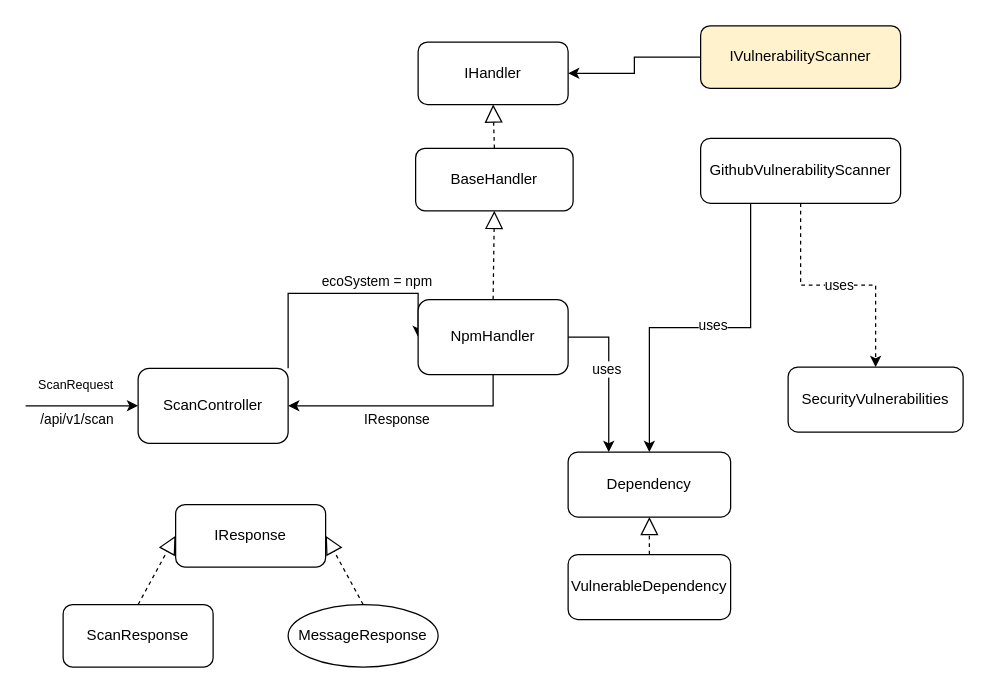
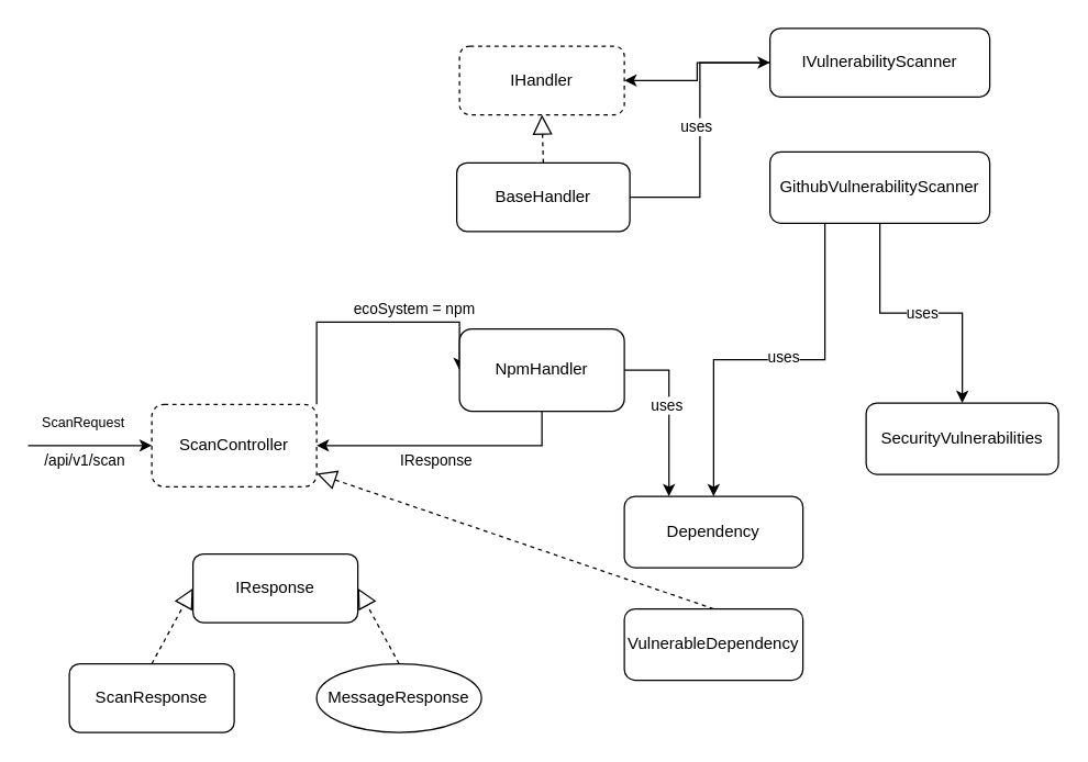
  <mxCell id="0" />
  <mxCell id="1" parent="0" />
  <mxCell id="2" style="edgeStyle=orthogonalEdgeStyle;rounded=0;orthogonalLoop=1;jettySize=auto;html=1;exitX=1;exitY=0;exitDx=0;exitDy=0;entryX=0;entryY=0.5;entryDx=0;entryDy=0;" edge="1" parent="1" source="4" target="11"><mxGeometry relative="1" as="geometry"><mxPoint x="330" y="204" as="targetPoint" /><Array as="points"><mxPoint x="230" y="234" /></Array></mxGeometry></mxCell>
  <mxCell id="3" value="ecoSystem = npm" style="edgeLabel;html=1;align=center;verticalAlign=middle;resizable=0;points=[];" vertex="1" connectable="0" parent="2"><mxGeometry x="0.337" y="2" relative="1" as="geometry"><mxPoint x="-3" y="-8" as="offset" /></mxGeometry></mxCell>
- <mxCell id="4" value="ScanController" style="rounded=1;whiteSpace=wrap;html=1;" vertex="1" parent="1"><mxGeometry x="110" y="294" width="120" height="60" as="geometry" /></mxCell>
+ <mxCell id="4" value="ScanController" style="rounded=1;whiteSpace=wrap;html=1;dashed=1;" vertex="1" parent="1"><mxGeometry x="110" y="294" width="120" height="60" as="geometry" /></mxCell>
  <mxCell id="5" value="" style="endArrow=classic;html=1;rounded=0;entryX=0;entryY=0.5;entryDx=0;entryDy=0;" edge="1" parent="1" target="4"><mxGeometry width="50" height="50" relative="1" as="geometry"><mxPoint x="20" y="324" as="sourcePoint" /><mxPoint x="70" y="314" as="targetPoint" /></mxGeometry></mxCell>
  <mxCell id="6" value="/api/v1/scan" style="edgeLabel;html=1;align=center;verticalAlign=middle;resizable=0;points=[];" vertex="1" connectable="0" parent="5"><mxGeometry x="-0.267" y="-5" relative="1" as="geometry"><mxPoint x="7" y="5" as="offset" /></mxGeometry></mxCell>
  <mxCell id="7" style="edgeStyle=orthogonalEdgeStyle;rounded=0;orthogonalLoop=1;jettySize=auto;html=1;exitX=0.5;exitY=1;exitDx=0;exitDy=0;entryX=1;entryY=0.5;entryDx=0;entryDy=0;" edge="1" parent="1" source="11" target="4"><mxGeometry relative="1" as="geometry" /></mxCell>
  <mxCell id="8" value="IResponse" style="edgeLabel;html=1;align=center;verticalAlign=middle;resizable=0;points=[];" vertex="1" connectable="0" parent="7"><mxGeometry x="-0.019" y="-2" relative="1" as="geometry"><mxPoint x="-10" y="12" as="offset" /></mxGeometry></mxCell>
  <mxCell id="9" style="edgeStyle=orthogonalEdgeStyle;rounded=0;orthogonalLoop=1;jettySize=auto;html=1;exitX=1;exitY=0.5;exitDx=0;exitDy=0;entryX=0.25;entryY=0;entryDx=0;entryDy=0;" edge="1" parent="1" source="11" target="30"><mxGeometry relative="1" as="geometry" /></mxCell>
  <mxCell id="10" value="uses" style="edgeLabel;html=1;align=center;verticalAlign=middle;resizable=0;points=[];" vertex="1" connectable="0" parent="9"><mxGeometry x="-0.271" y="-2" relative="1" as="geometry"><mxPoint y="13" as="offset" /></mxGeometry></mxCell>
  <mxCell id="11" value="NpmHandler" style="rounded=1;whiteSpace=wrap;html=1;" vertex="1" parent="1"><mxGeometry x="334" y="239" width="120" height="60" as="geometry" /></mxCell>
+ <mxCell id="12" style="edgeStyle=orthogonalEdgeStyle;rounded=0;orthogonalLoop=1;jettySize=auto;html=1;entryX=0;entryY=0.5;entryDx=0;entryDy=0;" edge="1" parent="1" source="14" target="21"><mxGeometry relative="1" as="geometry" /></mxCell>
+ <mxCell id="13" value="uses&amp;nbsp;" style="edgeLabel;html=1;align=center;verticalAlign=middle;resizable=0;points=[];" vertex="1" connectable="0" parent="12"><mxGeometry x="0.174" y="2" relative="1" as="geometry"><mxPoint y="14" as="offset" /></mxGeometry></mxCell>
  <mxCell id="14" value="BaseHandler" style="rounded=1;whiteSpace=wrap;html=1;" vertex="1" parent="1"><mxGeometry x="332" y="118" width="126" height="50" as="geometry" /></mxCell>
- <mxCell id="15" value="IHandler" style="rounded=1;whiteSpace=wrap;html=1;" vertex="1" parent="1"><mxGeometry x="334" y="33" width="120" height="50" as="geometry" /></mxCell>
+ <mxCell id="15" value="IHandler" style="rounded=1;whiteSpace=wrap;html=1;dashed=1;" vertex="1" parent="1"><mxGeometry x="334" y="33" width="120" height="50" as="geometry" /></mxCell>
  <mxCell id="16" value="IResponse" style="rounded=1;whiteSpace=wrap;html=1;" vertex="1" parent="1"><mxGeometry x="140" y="403" width="120" height="50" as="geometry" /></mxCell>
  <mxCell id="17" value="MessageResponse" style="ellipse;whiteSpace=wrap;html=1;" vertex="1" parent="1"><mxGeometry x="230" y="483" width="120" height="50" as="geometry" /></mxCell>
  <mxCell id="18" value="ScanResponse" style="rounded=1;whiteSpace=wrap;html=1;" vertex="1" parent="1"><mxGeometry x="50" y="483" width="120" height="50" as="geometry" /></mxCell>
  <mxCell id="19" value="&lt;font style=&quot;font-size: 10px;&quot;&gt;ScanRequest&lt;/font&gt;" style="text;html=1;align=center;verticalAlign=middle;resizable=0;points=[];autosize=1;strokeColor=none;fillColor=none;" vertex="1" parent="1"><mxGeometry x="20" y="292" width="80" height="30" as="geometry" /></mxCell>
  <mxCell id="20" value="" style="edgeStyle=orthogonalEdgeStyle;rounded=0;orthogonalLoop=1;jettySize=auto;html=1;" edge="1" parent="1" source="21" target="15"><mxGeometry relative="1" as="geometry" /></mxCell>
- <mxCell id="21" value="IVulnerabilityScanner" style="rounded=1;whiteSpace=wrap;html=1;fillColor=#fff2cc;" vertex="1" parent="1"><mxGeometry x="560" y="20" width="160" height="50" as="geometry" /></mxCell>
- <mxCell id="22" style="edgeStyle=orthogonalEdgeStyle;rounded=0;orthogonalLoop=1;jettySize=auto;html=1;dashed=1;" edge="1" parent="1" source="26" target="29"><mxGeometry relative="1" as="geometry" /></mxCell>
+ <mxCell id="21" value="IVulnerabilityScanner" style="rounded=1;whiteSpace=wrap;html=1;" vertex="1" parent="1"><mxGeometry x="560" y="20" width="160" height="50" as="geometry" /></mxCell>
+ <mxCell id="22" style="edgeStyle=orthogonalEdgeStyle;rounded=0;orthogonalLoop=1;jettySize=auto;html=1;" edge="1" parent="1" source="26" target="29"><mxGeometry relative="1" as="geometry" /></mxCell>
  <mxCell id="23" value="uses" style="edgeLabel;html=1;align=center;verticalAlign=middle;resizable=0;points=[];" vertex="1" connectable="0" parent="22"><mxGeometry x="0.201" relative="1" as="geometry"><mxPoint x="-19" as="offset" /></mxGeometry></mxCell>
  <mxCell id="24" style="edgeStyle=orthogonalEdgeStyle;rounded=0;orthogonalLoop=1;jettySize=auto;html=1;exitX=0.25;exitY=1;exitDx=0;exitDy=0;entryX=0.5;entryY=0;entryDx=0;entryDy=0;" edge="1" parent="1" source="26" target="30"><mxGeometry relative="1" as="geometry" /></mxCell>
  <mxCell id="25" value="uses" style="edgeLabel;html=1;align=center;verticalAlign=middle;resizable=0;points=[];" vertex="1" connectable="0" parent="24"><mxGeometry x="-0.135" y="-2" relative="1" as="geometry"><mxPoint x="-9" as="offset" /></mxGeometry></mxCell>
  <mxCell id="26" value="GithubVulnerabilityScanner" style="rounded=1;whiteSpace=wrap;html=1;" vertex="1" parent="1"><mxGeometry x="560" y="110" width="160" height="52" as="geometry" /></mxCell>
- <mxCell id="27" value="" style="endArrow=block;dashed=1;endFill=0;endSize=12;html=1;rounded=0;exitX=0.5;exitY=0;exitDx=0;exitDy=0;entryX=0.5;entryY=1;entryDx=0;entryDy=0;" edge="1" parent="1" source="11" target="14"><mxGeometry width="160" relative="1" as="geometry"><mxPoint x="510" y="193" as="sourcePoint" /><mxPoint x="560" y="343" as="targetPoint" /><Array as="points" /></mxGeometry></mxCell>
  <mxCell id="28" value="" style="endArrow=block;dashed=1;endFill=0;endSize=12;html=1;rounded=0;exitX=0.5;exitY=0;exitDx=0;exitDy=0;entryX=0.5;entryY=1;entryDx=0;entryDy=0;" edge="1" parent="1" source="14" target="15"><mxGeometry width="160" relative="1" as="geometry"><mxPoint x="540" y="303" as="sourcePoint" /><mxPoint x="700" y="303" as="targetPoint" /></mxGeometry></mxCell>
  <mxCell id="29" value="SecurityVulnerabilities" style="rounded=1;whiteSpace=wrap;html=1;" vertex="1" parent="1"><mxGeometry x="630" y="293" width="140" height="52" as="geometry" /></mxCell>
  <mxCell id="30" value="Dependency" style="rounded=1;whiteSpace=wrap;html=1;" vertex="1" parent="1"><mxGeometry x="454" y="361" width="130" height="52" as="geometry" /></mxCell>
  <mxCell id="31" value="VulnerableDependency" style="rounded=1;whiteSpace=wrap;html=1;" vertex="1" parent="1"><mxGeometry x="454" y="443" width="130" height="52" as="geometry" /></mxCell>
- <mxCell id="32" value="" style="endArrow=block;dashed=1;endFill=0;endSize=12;html=1;rounded=0;entryX=0.5;entryY=1;entryDx=0;entryDy=0;exitX=0.5;exitY=0;exitDx=0;exitDy=0;" edge="1" parent="1" source="31" target="30"><mxGeometry width="160" relative="1" as="geometry"><mxPoint x="304" y="503" as="sourcePoint" /><mxPoint x="464" y="503" as="targetPoint" /></mxGeometry></mxCell>
+ <mxCell id="32" value="" style="endArrow=block;dashed=1;endFill=0;endSize=12;html=1;rounded=0;exitX=0.5;exitY=0;exitDx=0;exitDy=0;" edge="1" parent="1" source="31" target="4"><mxGeometry width="160" relative="1" as="geometry"><mxPoint x="304" y="503" as="sourcePoint" /><mxPoint x="464" y="503" as="targetPoint" /></mxGeometry></mxCell>
  <mxCell id="33" value="" style="endArrow=block;dashed=1;endFill=0;endSize=12;html=1;rounded=0;entryX=1;entryY=0.5;entryDx=0;entryDy=0;exitX=0.5;exitY=0;exitDx=0;exitDy=0;" edge="1" parent="1" source="17" target="16"><mxGeometry width="160" relative="1" as="geometry"><mxPoint x="294" y="363" as="sourcePoint" /><mxPoint x="454" y="363" as="targetPoint" /></mxGeometry></mxCell>
  <mxCell id="34" value="" style="endArrow=block;dashed=1;endFill=0;endSize=12;html=1;rounded=0;entryX=0;entryY=0.5;entryDx=0;entryDy=0;exitX=0.5;exitY=0;exitDx=0;exitDy=0;" edge="1" parent="1" source="18" target="16"><mxGeometry width="160" relative="1" as="geometry"><mxPoint x="294" y="427.58" as="sourcePoint" /><mxPoint x="454" y="427.58" as="targetPoint" /></mxGeometry></mxCell>
